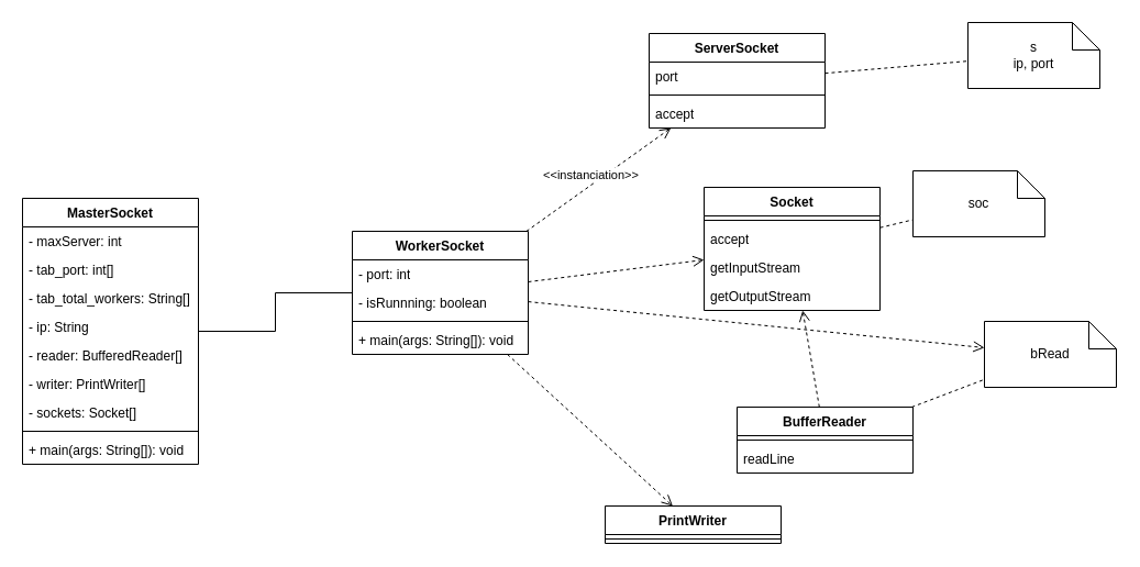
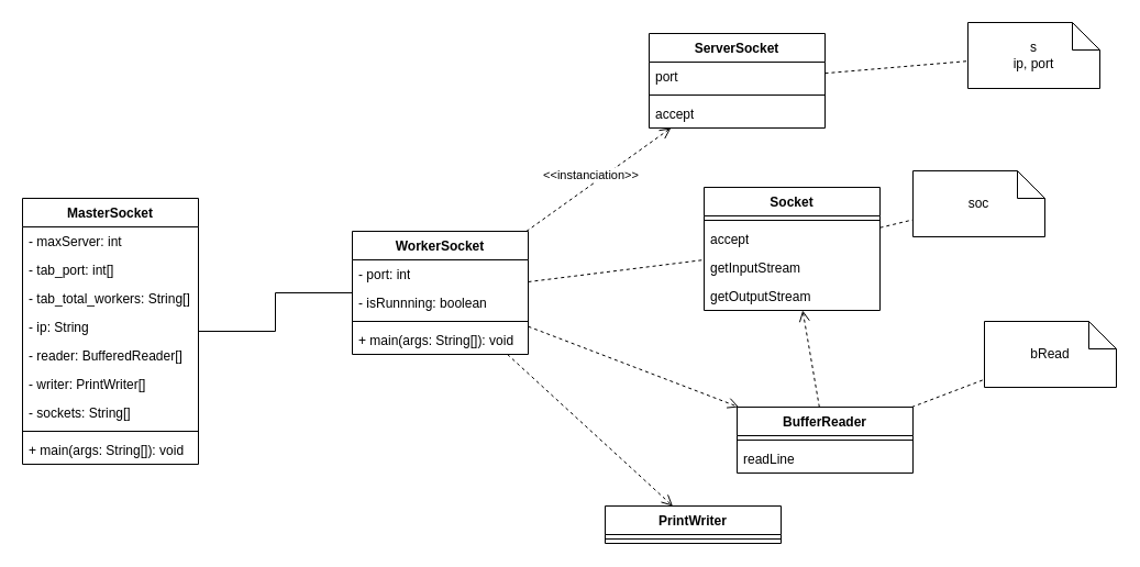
  <mxCell id="0" />
  <mxCell id="1" parent="0" />
  <mxCell id="2" value="&lt;div&gt;MasterSocket&lt;/div&gt;" style="swimlane;fontStyle=1;align=center;verticalAlign=top;childLayout=stackLayout;horizontal=1;startSize=26;horizontalStack=0;resizeParent=1;resizeParentMax=0;resizeLast=0;collapsible=1;marginBottom=0;whiteSpace=wrap;html=1;" vertex="1" parent="1"><mxGeometry x="20" y="180" width="160" height="242" as="geometry" /></mxCell>
  <mxCell id="3" value="&lt;div&gt;- maxServer: int&lt;/div&gt;" style="text;strokeColor=none;fillColor=none;align=left;verticalAlign=top;spacingLeft=4;spacingRight=4;overflow=hidden;rotatable=0;points=[[0,0.5],[1,0.5]];portConstraint=eastwest;whiteSpace=wrap;html=1;" vertex="1" parent="2"><mxGeometry y="26" width="160" height="26" as="geometry" /></mxCell>
  <mxCell id="4" value="- tab_port: int[]" style="text;strokeColor=none;fillColor=none;align=left;verticalAlign=top;spacingLeft=4;spacingRight=4;overflow=hidden;rotatable=0;points=[[0,0.5],[1,0.5]];portConstraint=eastwest;whiteSpace=wrap;html=1;" vertex="1" parent="2"><mxGeometry y="52" width="160" height="26" as="geometry" /></mxCell>
  <mxCell id="5" value="- tab_total_workers: String[]" style="text;strokeColor=none;fillColor=none;align=left;verticalAlign=top;spacingLeft=4;spacingRight=4;overflow=hidden;rotatable=0;points=[[0,0.5],[1,0.5]];portConstraint=eastwest;whiteSpace=wrap;html=1;" vertex="1" parent="2"><mxGeometry y="78" width="160" height="26" as="geometry" /></mxCell>
  <mxCell id="6" value="- ip: String" style="text;strokeColor=none;fillColor=none;align=left;verticalAlign=top;spacingLeft=4;spacingRight=4;overflow=hidden;rotatable=0;points=[[0,0.5],[1,0.5]];portConstraint=eastwest;whiteSpace=wrap;html=1;" vertex="1" parent="2"><mxGeometry y="104" width="160" height="26" as="geometry" /></mxCell>
  <mxCell id="7" value="- reader: BufferedReader[]" style="text;strokeColor=none;fillColor=none;align=left;verticalAlign=top;spacingLeft=4;spacingRight=4;overflow=hidden;rotatable=0;points=[[0,0.5],[1,0.5]];portConstraint=eastwest;whiteSpace=wrap;html=1;" vertex="1" parent="2"><mxGeometry y="130" width="160" height="26" as="geometry" /></mxCell>
  <mxCell id="8" value="- writer: PrintWriter[]" style="text;strokeColor=none;fillColor=none;align=left;verticalAlign=top;spacingLeft=4;spacingRight=4;overflow=hidden;rotatable=0;points=[[0,0.5],[1,0.5]];portConstraint=eastwest;whiteSpace=wrap;html=1;" vertex="1" parent="2"><mxGeometry y="156" width="160" height="26" as="geometry" /></mxCell>
- <mxCell id="9" value="- sockets: Socket[]" style="text;strokeColor=none;fillColor=none;align=left;verticalAlign=top;spacingLeft=4;spacingRight=4;overflow=hidden;rotatable=0;points=[[0,0.5],[1,0.5]];portConstraint=eastwest;whiteSpace=wrap;html=1;" vertex="1" parent="2"><mxGeometry y="182" width="160" height="26" as="geometry" /></mxCell>
+ <mxCell id="9" value="- sockets: String[]" style="text;strokeColor=none;fillColor=none;align=left;verticalAlign=top;spacingLeft=4;spacingRight=4;overflow=hidden;rotatable=0;points=[[0,0.5],[1,0.5]];portConstraint=eastwest;whiteSpace=wrap;html=1;" vertex="1" parent="2"><mxGeometry y="182" width="160" height="26" as="geometry" /></mxCell>
  <mxCell id="10" value="" style="line;strokeWidth=1;fillColor=none;align=left;verticalAlign=middle;spacingTop=-1;spacingLeft=3;spacingRight=3;rotatable=0;labelPosition=right;points=[];portConstraint=eastwest;strokeColor=inherit;" vertex="1" parent="2"><mxGeometry y="208" width="160" height="8" as="geometry" /></mxCell>
  <mxCell id="11" value="+ main(args: String[]): void" style="text;strokeColor=none;fillColor=none;align=left;verticalAlign=top;spacingLeft=4;spacingRight=4;overflow=hidden;rotatable=0;points=[[0,0.5],[1,0.5]];portConstraint=eastwest;whiteSpace=wrap;html=1;" vertex="1" parent="2"><mxGeometry y="216" width="160" height="26" as="geometry" /></mxCell>
  <mxCell id="12" value="WorkerSocket" style="swimlane;fontStyle=1;align=center;verticalAlign=top;childLayout=stackLayout;horizontal=1;startSize=26;horizontalStack=0;resizeParent=1;resizeParentMax=0;resizeLast=0;collapsible=1;marginBottom=0;whiteSpace=wrap;html=1;" vertex="1" parent="1"><mxGeometry x="320" y="210" width="160" height="112" as="geometry" /></mxCell>
  <mxCell id="13" value="- port: int" style="text;strokeColor=none;fillColor=none;align=left;verticalAlign=top;spacingLeft=4;spacingRight=4;overflow=hidden;rotatable=0;points=[[0,0.5],[1,0.5]];portConstraint=eastwest;whiteSpace=wrap;html=1;" vertex="1" parent="12"><mxGeometry y="26" width="160" height="26" as="geometry" /></mxCell>
  <mxCell id="14" value="- isRunnning: boolean" style="text;strokeColor=none;fillColor=none;align=left;verticalAlign=top;spacingLeft=4;spacingRight=4;overflow=hidden;rotatable=0;points=[[0,0.5],[1,0.5]];portConstraint=eastwest;whiteSpace=wrap;html=1;" vertex="1" parent="12"><mxGeometry y="52" width="160" height="26" as="geometry" /></mxCell>
  <mxCell id="15" value="" style="line;strokeWidth=1;fillColor=none;align=left;verticalAlign=middle;spacingTop=-1;spacingLeft=3;spacingRight=3;rotatable=0;labelPosition=right;points=[];portConstraint=eastwest;strokeColor=inherit;" vertex="1" parent="12"><mxGeometry y="78" width="160" height="8" as="geometry" /></mxCell>
  <mxCell id="16" value="+ main(args: String[]): void" style="text;strokeColor=none;fillColor=none;align=left;verticalAlign=top;spacingLeft=4;spacingRight=4;overflow=hidden;rotatable=0;points=[[0,0.5],[1,0.5]];portConstraint=eastwest;whiteSpace=wrap;html=1;" vertex="1" parent="12"><mxGeometry y="86" width="160" height="26" as="geometry" /></mxCell>
  <mxCell id="17" value="" style="endArrow=none;html=1;edgeStyle=orthogonalEdgeStyle;rounded=0;" edge="1" parent="1" source="2" target="12"><mxGeometry relative="1" as="geometry"><mxPoint x="250" y="450" as="sourcePoint" /><mxPoint x="410" y="450" as="targetPoint" /></mxGeometry></mxCell>
  <mxCell id="18" value="ServerSocket" style="swimlane;fontStyle=1;align=center;verticalAlign=top;childLayout=stackLayout;horizontal=1;startSize=26;horizontalStack=0;resizeParent=1;resizeParentMax=0;resizeLast=0;collapsible=1;marginBottom=0;whiteSpace=wrap;html=1;" vertex="1" parent="1"><mxGeometry x="590" y="30" width="160" height="86" as="geometry" /></mxCell>
  <mxCell id="19" value="port" style="text;strokeColor=none;fillColor=none;align=left;verticalAlign=top;spacingLeft=4;spacingRight=4;overflow=hidden;rotatable=0;points=[[0,0.5],[1,0.5]];portConstraint=eastwest;whiteSpace=wrap;html=1;" vertex="1" parent="18"><mxGeometry y="26" width="160" height="26" as="geometry" /></mxCell>
  <mxCell id="20" value="" style="line;strokeWidth=1;fillColor=none;align=left;verticalAlign=middle;spacingTop=-1;spacingLeft=3;spacingRight=3;rotatable=0;labelPosition=right;points=[];portConstraint=eastwest;strokeColor=inherit;" vertex="1" parent="18"><mxGeometry y="52" width="160" height="8" as="geometry" /></mxCell>
  <mxCell id="21" value="&lt;div&gt;accept&lt;/div&gt;" style="text;strokeColor=none;fillColor=none;align=left;verticalAlign=top;spacingLeft=4;spacingRight=4;overflow=hidden;rotatable=0;points=[[0,0.5],[1,0.5]];portConstraint=eastwest;whiteSpace=wrap;html=1;" vertex="1" parent="18"><mxGeometry y="60" width="160" height="26" as="geometry" /></mxCell>
  <mxCell id="22" value="" style="html=1;verticalAlign=bottom;endArrow=open;dashed=1;endSize=8;curved=0;rounded=0;" edge="1" parent="1" source="12" target="18"><mxGeometry relative="1" as="geometry"><mxPoint x="670" y="340" as="sourcePoint" /><mxPoint x="590" y="340" as="targetPoint" /></mxGeometry></mxCell>
  <mxCell id="23" value="&lt;div&gt;&amp;lt;&amp;lt;instanciation&amp;gt;&amp;gt;&lt;/div&gt;" style="edgeLabel;html=1;align=center;verticalAlign=middle;resizable=0;points=[];" vertex="1" connectable="0" parent="22"><mxGeometry x="-0.097" y="-1" relative="1" as="geometry"><mxPoint x="-2" y="-10" as="offset" /></mxGeometry></mxCell>
  <mxCell id="24" value="Socket" style="swimlane;fontStyle=1;align=center;verticalAlign=top;childLayout=stackLayout;horizontal=1;startSize=26;horizontalStack=0;resizeParent=1;resizeParentMax=0;resizeLast=0;collapsible=1;marginBottom=0;whiteSpace=wrap;html=1;" vertex="1" parent="1"><mxGeometry x="640" y="170" width="160" height="112" as="geometry" /></mxCell>
  <mxCell id="25" value="" style="line;strokeWidth=1;fillColor=none;align=left;verticalAlign=middle;spacingTop=-1;spacingLeft=3;spacingRight=3;rotatable=0;labelPosition=right;points=[];portConstraint=eastwest;strokeColor=inherit;" vertex="1" parent="24"><mxGeometry y="26" width="160" height="8" as="geometry" /></mxCell>
  <mxCell id="26" value="accept" style="text;strokeColor=none;fillColor=none;align=left;verticalAlign=top;spacingLeft=4;spacingRight=4;overflow=hidden;rotatable=0;points=[[0,0.5],[1,0.5]];portConstraint=eastwest;whiteSpace=wrap;html=1;" vertex="1" parent="24"><mxGeometry y="34" width="160" height="26" as="geometry" /></mxCell>
  <mxCell id="27" value="getInputStream" style="text;strokeColor=none;fillColor=none;align=left;verticalAlign=top;spacingLeft=4;spacingRight=4;overflow=hidden;rotatable=0;points=[[0,0.5],[1,0.5]];portConstraint=eastwest;whiteSpace=wrap;html=1;" vertex="1" parent="24"><mxGeometry y="60" width="160" height="26" as="geometry" /></mxCell>
  <mxCell id="28" value="getOutputStream" style="text;strokeColor=none;fillColor=none;align=left;verticalAlign=top;spacingLeft=4;spacingRight=4;overflow=hidden;rotatable=0;points=[[0,0.5],[1,0.5]];portConstraint=eastwest;whiteSpace=wrap;html=1;" vertex="1" parent="24"><mxGeometry y="86" width="160" height="26" as="geometry" /></mxCell>
- <mxCell id="29" value="" style="html=1;verticalAlign=bottom;endArrow=open;dashed=1;endSize=8;curved=0;rounded=0;" edge="1" parent="1" source="12" target="24"><mxGeometry relative="1" as="geometry"><mxPoint x="640" y="370" as="sourcePoint" /><mxPoint x="560" y="370" as="targetPoint" /></mxGeometry></mxCell>
+ <mxCell id="29" value="" style="html=1;verticalAlign=bottom;endArrow=none;dashed=1;endSize=8;curved=0;rounded=0;" edge="1" parent="1" source="12" target="24"><mxGeometry relative="1" as="geometry"><mxPoint x="640" y="370" as="sourcePoint" /><mxPoint x="560" y="370" as="targetPoint" /></mxGeometry></mxCell>
  <mxCell id="30" value="BufferReader" style="swimlane;fontStyle=1;align=center;verticalAlign=top;childLayout=stackLayout;horizontal=1;startSize=26;horizontalStack=0;resizeParent=1;resizeParentMax=0;resizeLast=0;collapsible=1;marginBottom=0;whiteSpace=wrap;html=1;" vertex="1" parent="1"><mxGeometry x="670" y="370" width="160" height="60" as="geometry" /></mxCell>
  <mxCell id="31" value="" style="line;strokeWidth=1;fillColor=none;align=left;verticalAlign=middle;spacingTop=-1;spacingLeft=3;spacingRight=3;rotatable=0;labelPosition=right;points=[];portConstraint=eastwest;strokeColor=inherit;" vertex="1" parent="30"><mxGeometry y="26" width="160" height="8" as="geometry" /></mxCell>
  <mxCell id="32" value="readLine" style="text;strokeColor=none;fillColor=none;align=left;verticalAlign=top;spacingLeft=4;spacingRight=4;overflow=hidden;rotatable=0;points=[[0,0.5],[1,0.5]];portConstraint=eastwest;whiteSpace=wrap;html=1;" vertex="1" parent="30"><mxGeometry y="34" width="160" height="26" as="geometry" /></mxCell>
  <mxCell id="33" value="" style="html=1;verticalAlign=bottom;endArrow=open;dashed=1;endSize=8;curved=0;rounded=0;" edge="1" parent="1" source="30" target="24"><mxGeometry relative="1" as="geometry"><mxPoint x="560" y="450" as="sourcePoint" /><mxPoint x="480" y="450" as="targetPoint" /></mxGeometry></mxCell>
- <mxCell id="34" value="" style="html=1;verticalAlign=bottom;endArrow=open;dashed=1;endSize=8;curved=0;rounded=0;" edge="1" parent="1" source="12" target="38"><mxGeometry relative="1" as="geometry"><mxPoint x="490" y="440" as="sourcePoint" /><mxPoint x="410" y="440" as="targetPoint" /></mxGeometry></mxCell>
+ <mxCell id="34" value="" style="html=1;verticalAlign=bottom;endArrow=open;dashed=1;endSize=8;curved=0;rounded=0;" edge="1" parent="1" source="12" target="30"><mxGeometry relative="1" as="geometry"><mxPoint x="490" y="440" as="sourcePoint" /><mxPoint x="410" y="440" as="targetPoint" /></mxGeometry></mxCell>
  <mxCell id="35" value="PrintWriter" style="swimlane;fontStyle=1;align=center;verticalAlign=top;childLayout=stackLayout;horizontal=1;startSize=26;horizontalStack=0;resizeParent=1;resizeParentMax=0;resizeLast=0;collapsible=1;marginBottom=0;whiteSpace=wrap;html=1;" vertex="1" parent="1"><mxGeometry x="550" y="460" width="160" height="34" as="geometry" /></mxCell>
  <mxCell id="36" value="" style="line;strokeWidth=1;fillColor=none;align=left;verticalAlign=middle;spacingTop=-1;spacingLeft=3;spacingRight=3;rotatable=0;labelPosition=right;points=[];portConstraint=eastwest;strokeColor=inherit;" vertex="1" parent="35"><mxGeometry y="26" width="160" height="8" as="geometry" /></mxCell>
  <mxCell id="37" value="" style="html=1;verticalAlign=bottom;endArrow=open;dashed=1;endSize=8;curved=0;rounded=0;" edge="1" parent="1" source="12" target="35"><mxGeometry relative="1" as="geometry"><mxPoint x="480" y="400" as="sourcePoint" /><mxPoint x="400" y="400" as="targetPoint" /></mxGeometry></mxCell>
  <mxCell id="38" value="bRead" style="shape=note2;boundedLbl=1;whiteSpace=wrap;html=1;size=25;verticalAlign=middle;align=center;" vertex="1" parent="1"><mxGeometry x="895" y="292" width="120" height="60" as="geometry" /></mxCell>
  <mxCell id="39" value="" style="endArrow=none;dashed=1;html=1;rounded=0;" edge="1" parent="1" source="30" target="38"><mxGeometry width="50" height="50" relative="1" as="geometry"><mxPoint x="940" y="450" as="sourcePoint" /><mxPoint x="990" y="400" as="targetPoint" /></mxGeometry></mxCell>
  <mxCell id="40" value="soc" style="shape=note2;boundedLbl=1;whiteSpace=wrap;html=1;size=25;verticalAlign=middle;align=center;" vertex="1" parent="1"><mxGeometry x="830" y="155" width="120" height="60" as="geometry" /></mxCell>
  <mxCell id="41" value="&lt;div align=&quot;center&quot;&gt;s&lt;/div&gt;&lt;div align=&quot;center&quot;&gt;ip, port&lt;br&gt;&lt;/div&gt;" style="shape=note2;boundedLbl=1;whiteSpace=wrap;html=1;size=25;verticalAlign=middle;align=center;" vertex="1" parent="1"><mxGeometry x="880" y="20" width="120" height="60" as="geometry" /></mxCell>
  <mxCell id="42" value="" style="endArrow=none;dashed=1;html=1;rounded=0;" edge="1" parent="1" source="24" target="40"><mxGeometry width="50" height="50" relative="1" as="geometry"><mxPoint x="818" y="278" as="sourcePoint" /><mxPoint x="912" y="230" as="targetPoint" /></mxGeometry></mxCell>
  <mxCell id="43" value="" style="endArrow=none;dashed=1;html=1;rounded=0;" edge="1" parent="1" source="18" target="41"><mxGeometry width="50" height="50" relative="1" as="geometry"><mxPoint x="760" y="59" as="sourcePoint" /><mxPoint x="850" y="41" as="targetPoint" /></mxGeometry></mxCell>
